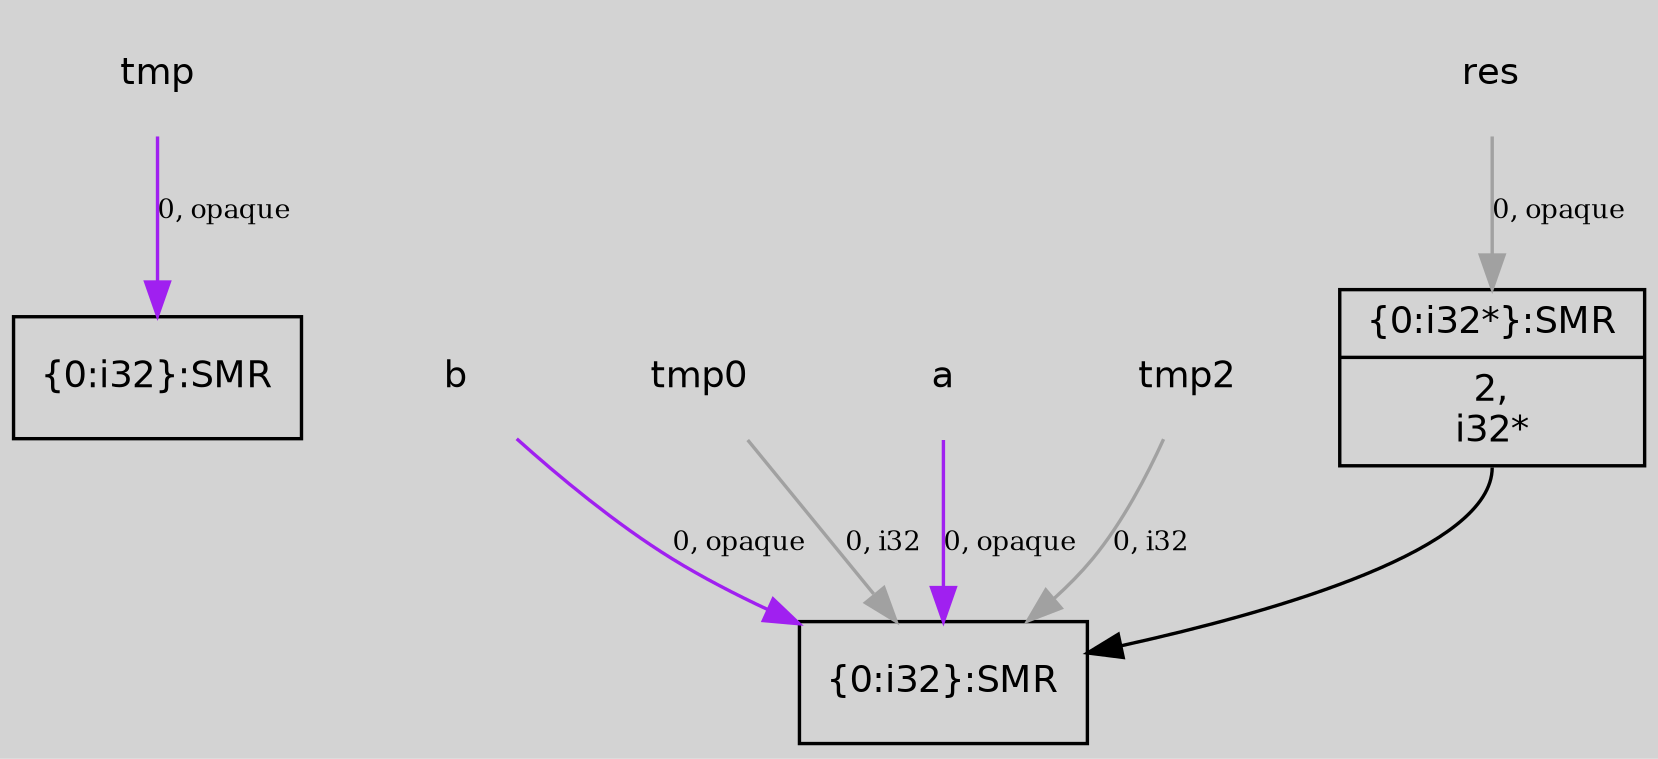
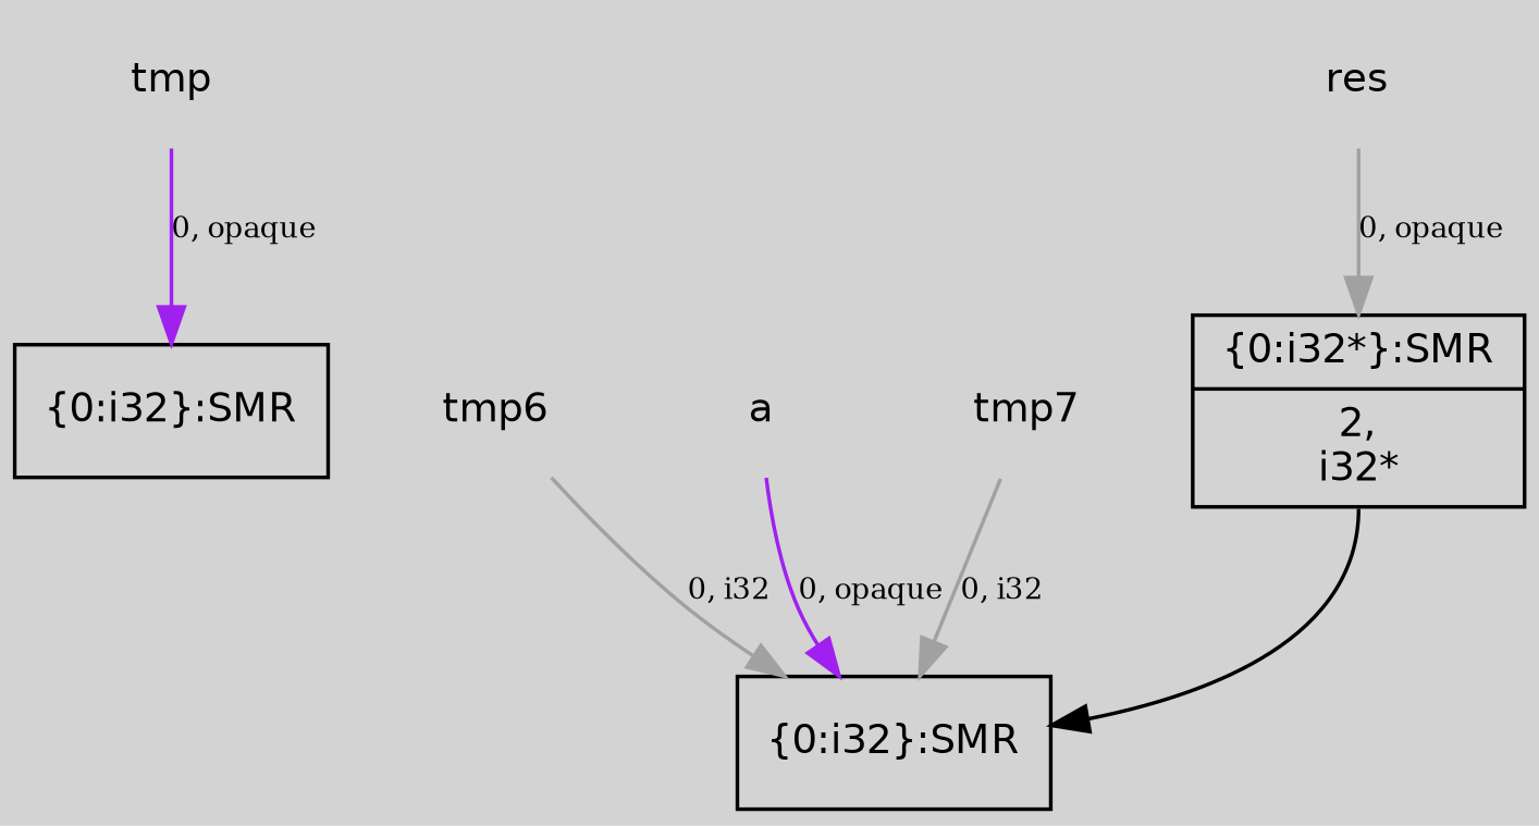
  digraph {
    bgcolor=lightgray
    fontname=Helvetica
    node [fontname=Helvetica fontsize=11 shape=plaintext]
    edge [arrowtail=tee color=purple fontsize=8]
    n1 [label="{\{0:i32\}:SMR}" shape=record]
    n2 [label="{\{0:i32*\}:SMR|{<s0>2,\ni32*}}" shape=record]
    n3 [label="{\{0:i32\}:SMR}" shape=record]
-   n4 [label=b]
-   n5 [label=tmp0]
+   n5 [label=tmp6]
    n6 [label=a]
    n7 [label=tmp]
    n8 [label=res]
-   n9 [label=tmp2]
+   n9 [label=tmp7]
    n2 -> n3 [tailport=s0 arrowtail="" color="" fontsize=""]
-   n4 -> n3 [label="0, opaque"]
    n5 -> n3 [color=gray63 label="0, i32"]
    n6 -> n3 [label="0, opaque"]
    n7 -> n1 [label="0, opaque"]
    n8 -> n2 [color=gray63 label="0, opaque"]
    n9 -> n3 [color=gray63 label="0, i32"]
  }
